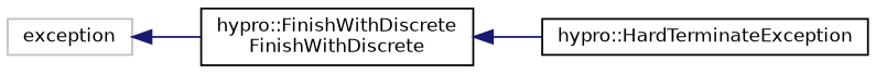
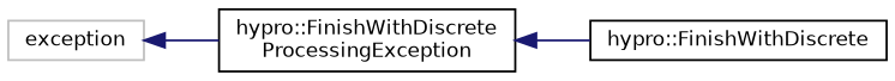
  digraph {
    rankdir=LR
    node [color=black fillcolor=white fontname=Helvetica fontsize=10 shape=record style=filled]
    edge [color=midnightblue dir=back fontname=Helvetica fontsize=10 labelfontname=Helvetica labelfontsize=10 style=solid]
    n1 [color=grey75 height=0.2 label=exception width=0.4]
-   n2 [height=0.2 label="hypro::FinishWithDiscrete\lFinishWithDiscrete" width=0.4]
-   n3 [height=0.2 label="hypro::HardTerminateException" width=0.4]
+   n2 [height=0.2 label="hypro::FinishWithDiscrete\lProcessingException" width=0.4]
+   n3 [height=0.2 label="hypro::FinishWithDiscrete" width=0.4]
    n1 -> n2
    n2 -> n3
  }
